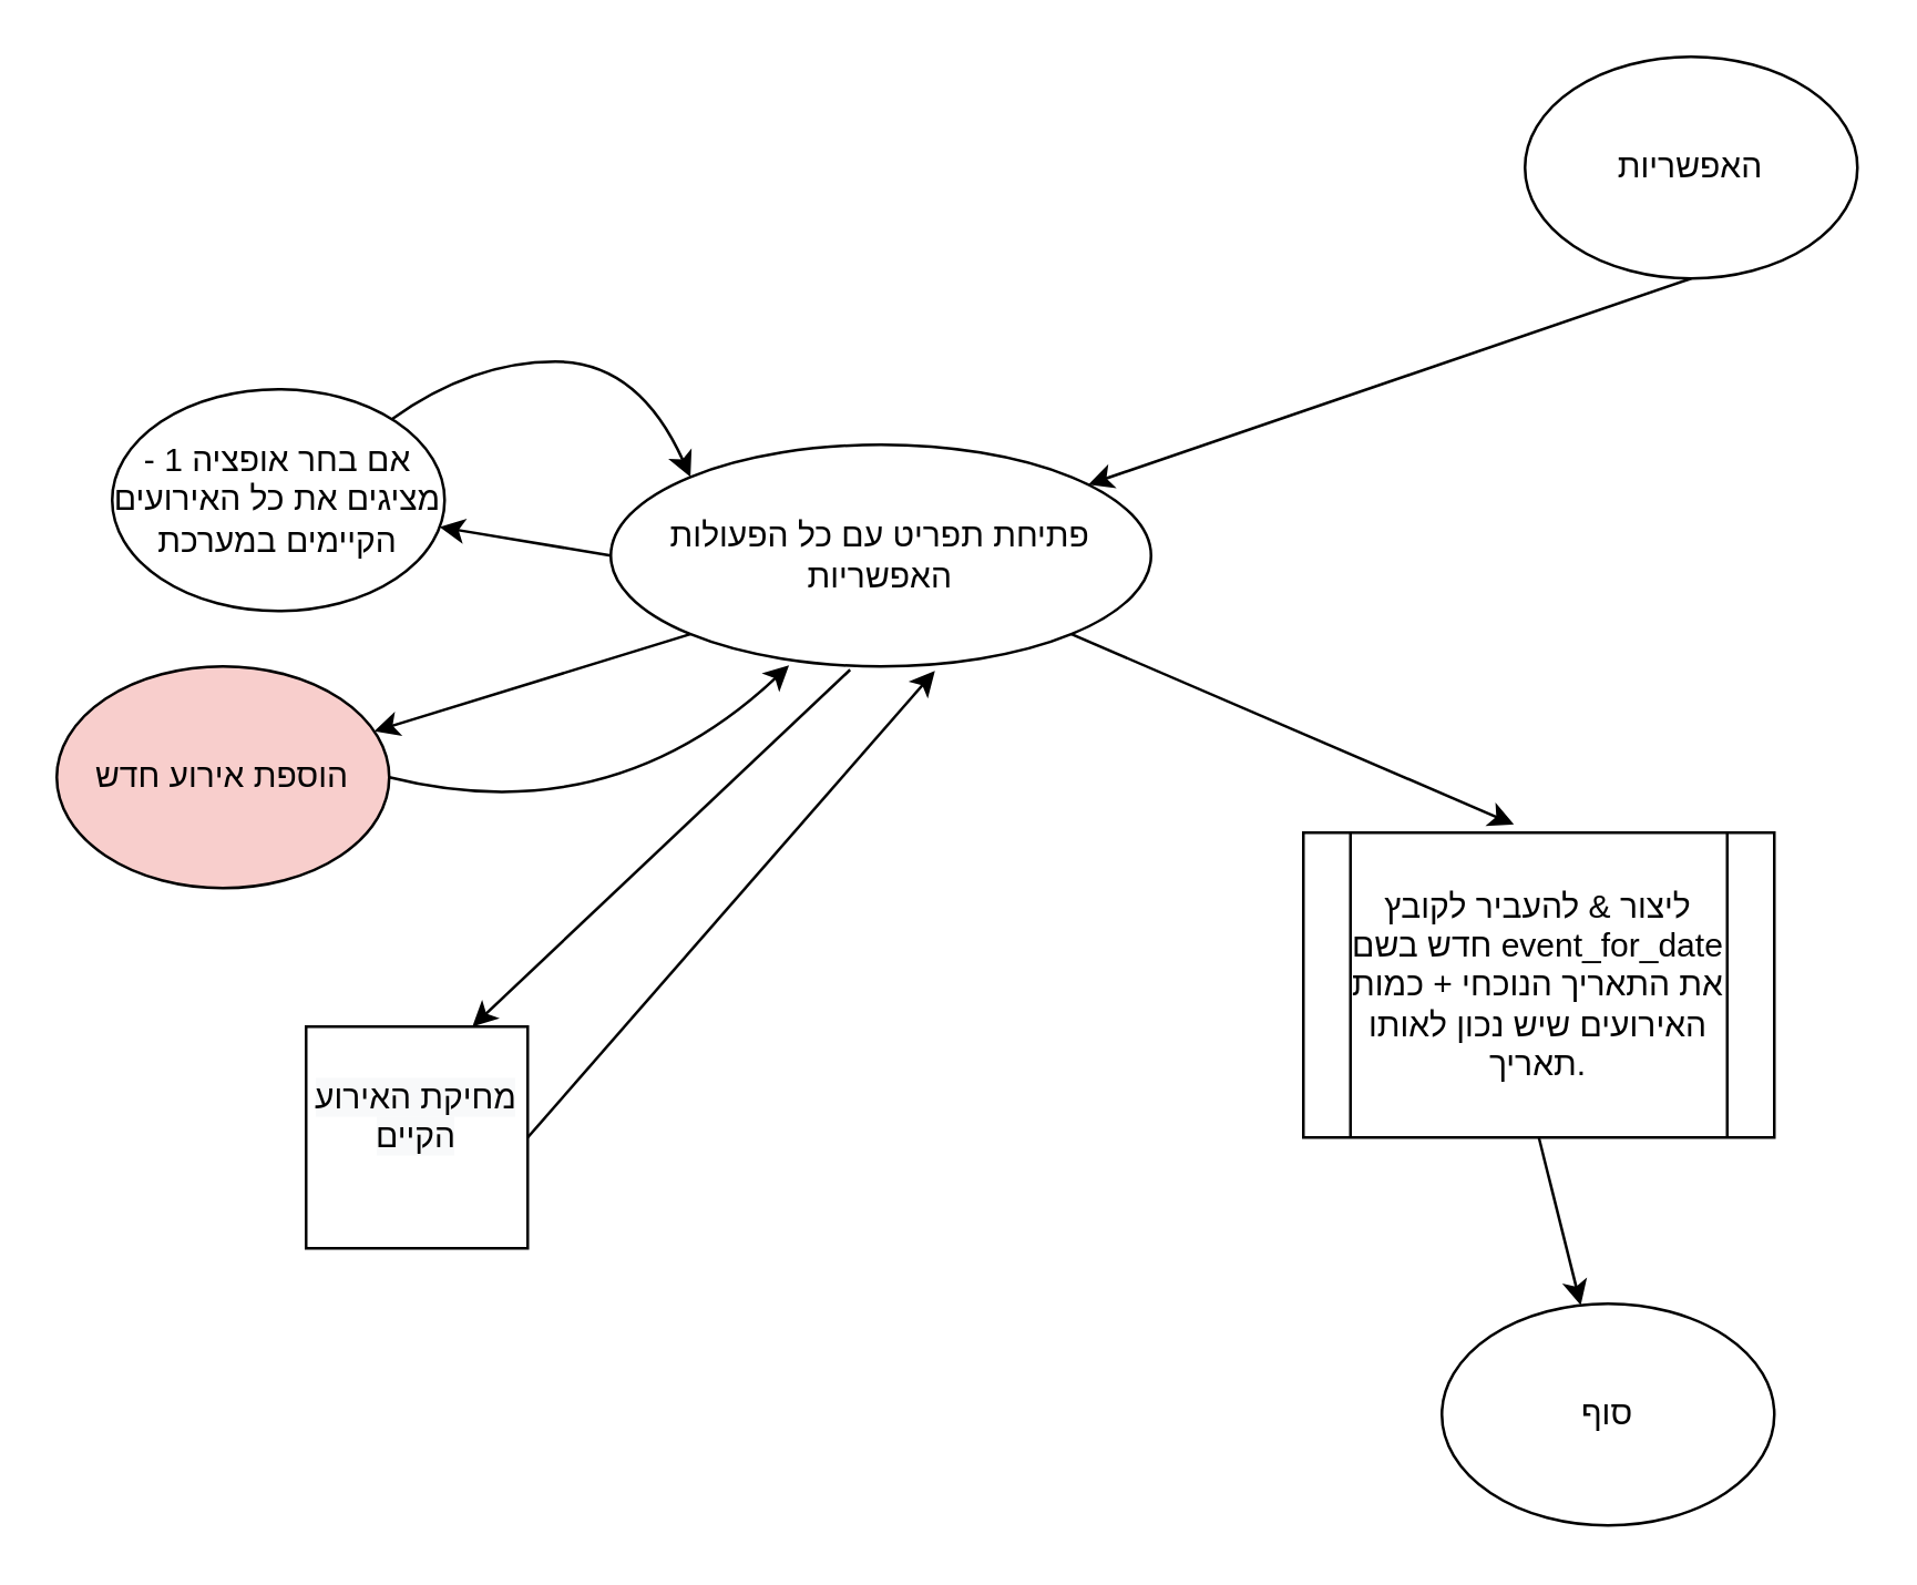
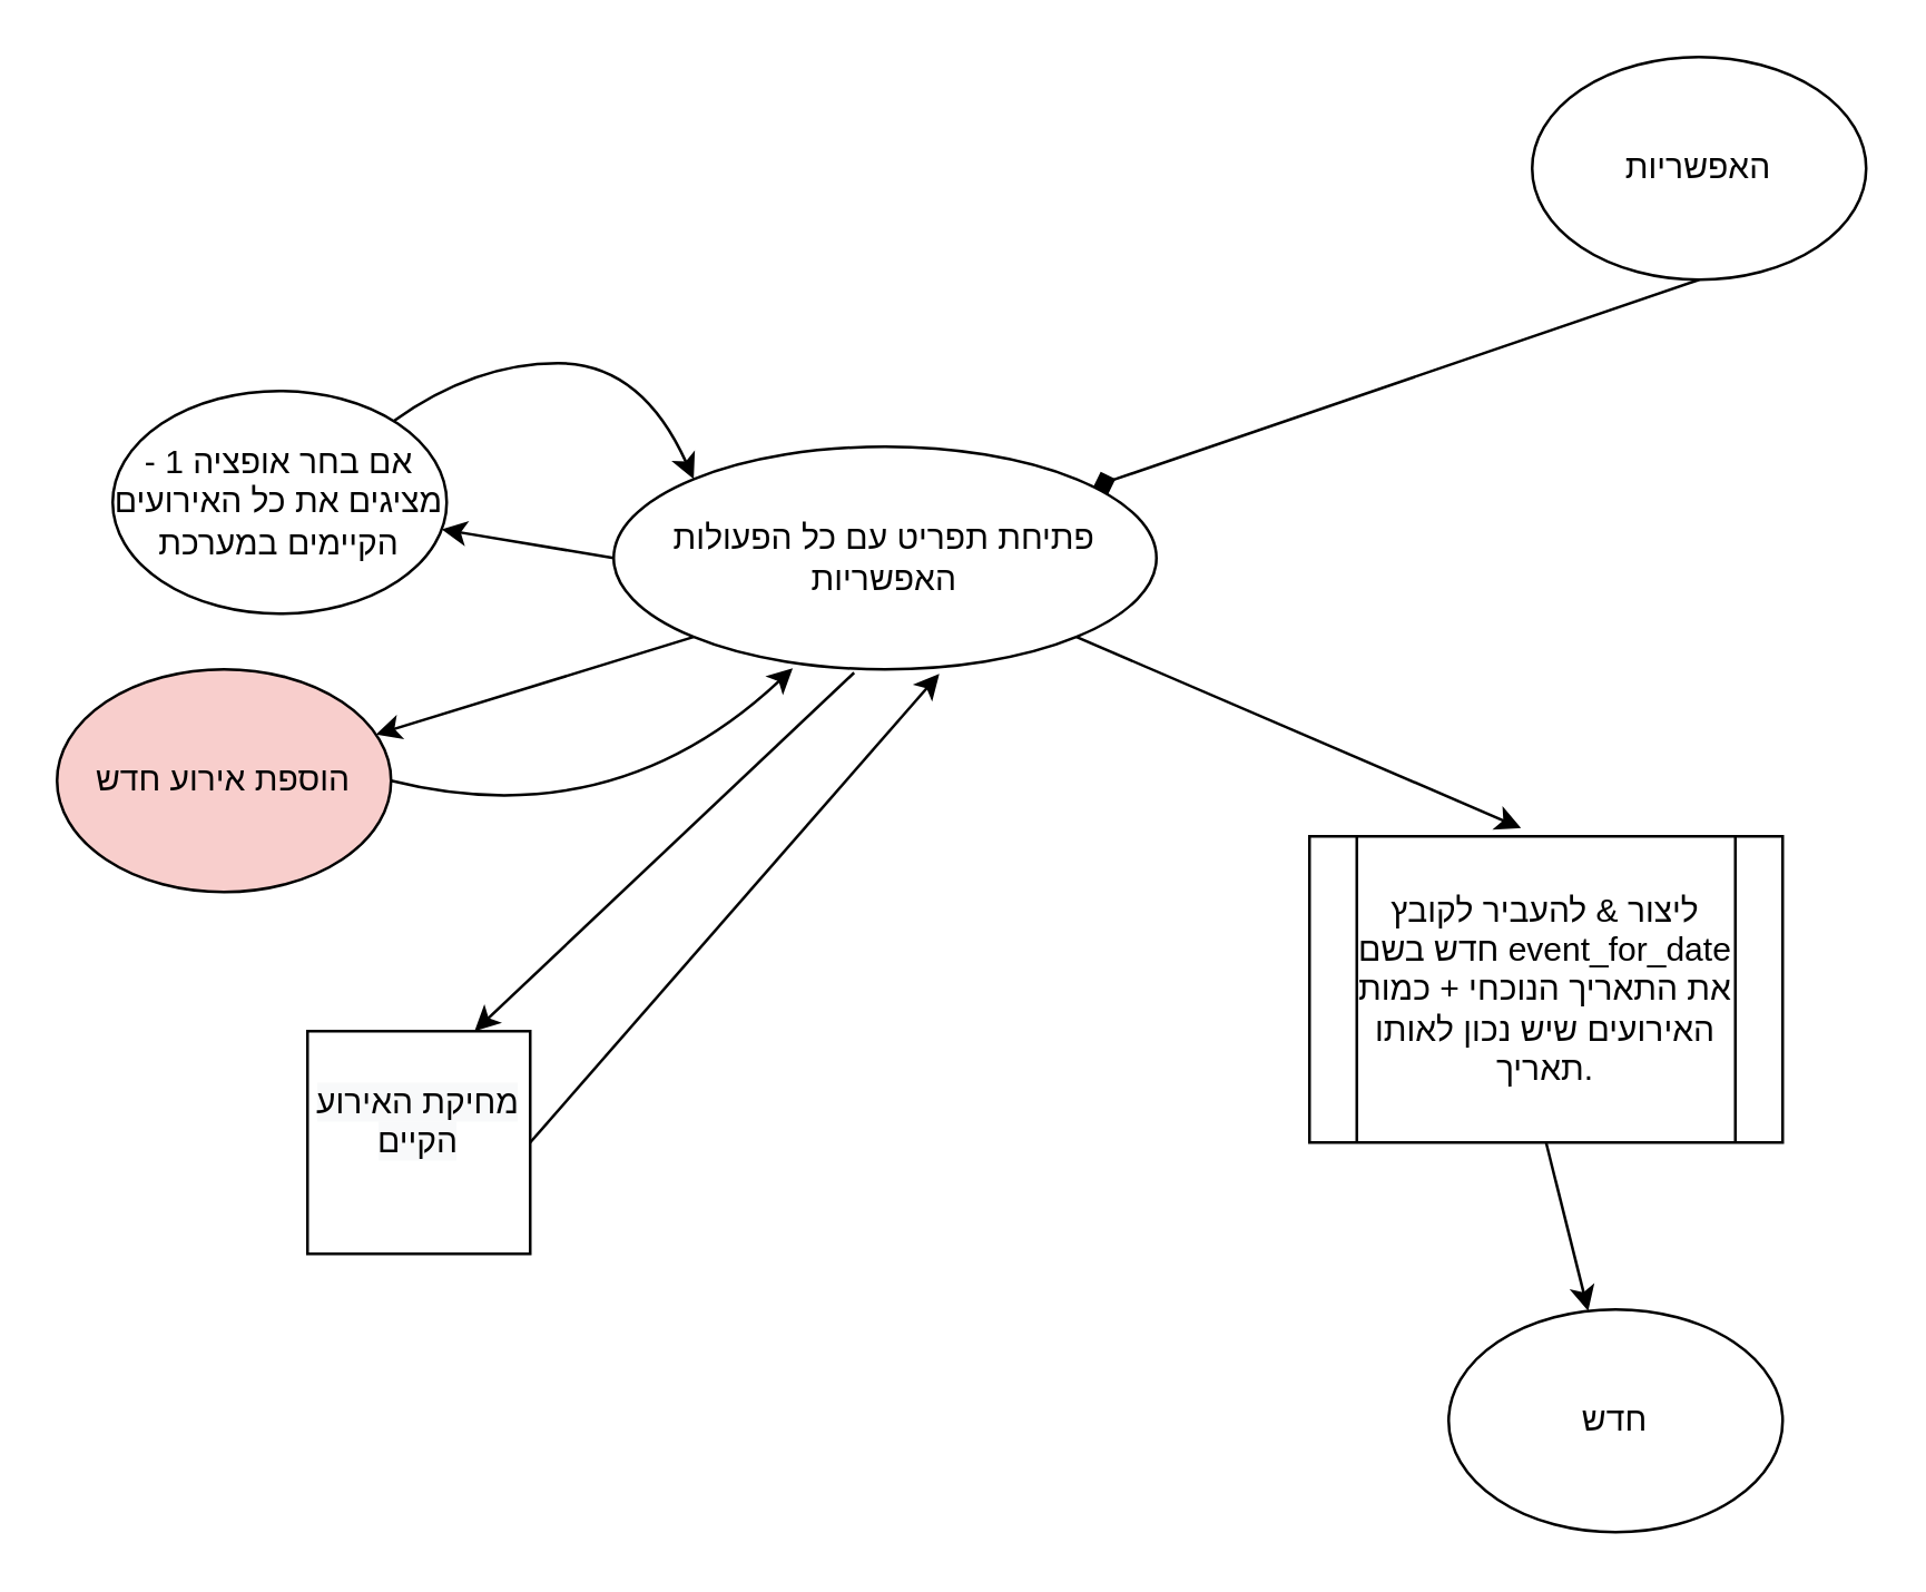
  <mxCell id="0" />
  <mxCell id="1" parent="0" />
  <mxCell id="2" value="האפשריות" style="ellipse;whiteSpace=wrap;html=1;" parent="1" vertex="1"><mxGeometry x="550" y="20" width="120" height="80" as="geometry" /></mxCell>
- <mxCell id="3" value="" style="endArrow=classic;html=1;rounded=0;exitX=0.5;exitY=1;exitDx=0;exitDy=0;" parent="1" source="2" target="4" edge="1"><mxGeometry width="50" height="50" relative="1" as="geometry"><mxPoint x="200" y="350" as="sourcePoint" /><mxPoint x="280" y="200" as="targetPoint" /></mxGeometry></mxCell>
+ <mxCell id="3" value="" style="endArrow=diamond;html=1;rounded=0;exitX=0.5;exitY=1;exitDx=0;exitDy=0;" parent="1" source="2" target="4" edge="1"><mxGeometry width="50" height="50" relative="1" as="geometry"><mxPoint x="200" y="350" as="sourcePoint" /><mxPoint x="280" y="200" as="targetPoint" /></mxGeometry></mxCell>
  <mxCell id="4" value="פתיחת תפריט עם כל הפעולות האפשריות" style="ellipse;whiteSpace=wrap;html=1;" parent="1" vertex="1"><mxGeometry x="220" y="160" width="195" height="80" as="geometry" /></mxCell>
  <mxCell id="5" value="" style="endArrow=classic;html=1;rounded=0;exitX=0;exitY=0.5;exitDx=0;exitDy=0;" parent="1" source="4" target="6" edge="1"><mxGeometry width="50" height="50" relative="1" as="geometry"><mxPoint x="200" y="340" as="sourcePoint" /><mxPoint x="130" y="210" as="targetPoint" /></mxGeometry></mxCell>
  <mxCell id="6" value="אם בחר אופציה 1 - מציגים את כל האירועים הקיימים במערכת" style="ellipse;whiteSpace=wrap;html=1;" parent="1" vertex="1"><mxGeometry x="40" y="140" width="120" height="80" as="geometry" /></mxCell>
  <mxCell id="7" value="" style="curved=1;endArrow=classic;html=1;rounded=0;entryX=0;entryY=0;entryDx=0;entryDy=0;" parent="1" source="6" target="4" edge="1"><mxGeometry width="50" height="50" relative="1" as="geometry"><mxPoint x="200" y="330" as="sourcePoint" /><mxPoint x="250" y="280" as="targetPoint" /><Array as="points"><mxPoint x="170" y="130" /><mxPoint x="230" y="130" /></Array></mxGeometry></mxCell>
  <mxCell id="8" value="" style="endArrow=classic;html=1;rounded=0;exitX=0;exitY=1;exitDx=0;exitDy=0;" parent="1" source="4" target="9" edge="1"><mxGeometry width="50" height="50" relative="1" as="geometry"><mxPoint x="200" y="330" as="sourcePoint" /><mxPoint x="180" y="290" as="targetPoint" /></mxGeometry></mxCell>
  <mxCell id="9" value="הוספת אירוע חדש" style="ellipse;whiteSpace=wrap;html=1;fillColor=#f8cecc;" parent="1" vertex="1"><mxGeometry x="20" y="240" width="120" height="80" as="geometry" /></mxCell>
  <mxCell id="10" value="" style="endArrow=classic;html=1;rounded=0;exitX=0.443;exitY=1.015;exitDx=0;exitDy=0;exitPerimeter=0;entryX=0.75;entryY=0;entryDx=0;entryDy=0;" parent="1" source="4" target="16" edge="1"><mxGeometry width="50" height="50" relative="1" as="geometry"><mxPoint x="200" y="330" as="sourcePoint" /><mxPoint x="215.532" y="323.802" as="targetPoint" /></mxGeometry></mxCell>
  <mxCell id="11" value="" style="curved=1;endArrow=classic;html=1;rounded=0;exitX=1;exitY=0.5;exitDx=0;exitDy=0;entryX=0.33;entryY=0.995;entryDx=0;entryDy=0;entryPerimeter=0;" parent="1" source="9" target="4" edge="1"><mxGeometry width="50" height="50" relative="1" as="geometry"><mxPoint x="200" y="330" as="sourcePoint" /><mxPoint x="250" y="280" as="targetPoint" /><Array as="points"><mxPoint x="220" y="300" /></Array></mxGeometry></mxCell>
  <mxCell id="12" value="" style="endArrow=classic;html=1;rounded=0;exitX=1;exitY=1;exitDx=0;exitDy=0;entryX=0.447;entryY=-0.027;entryDx=0;entryDy=0;entryPerimeter=0;" parent="1" source="4" target="15" edge="1"><mxGeometry width="50" height="50" relative="1" as="geometry"><mxPoint x="200" y="330" as="sourcePoint" /><mxPoint x="372.744" y="301.189" as="targetPoint" /></mxGeometry></mxCell>
  <mxCell id="13" value="" style="endArrow=classic;html=1;rounded=0;exitX=0.5;exitY=1;exitDx=0;exitDy=0;" parent="1" source="15" target="14" edge="1"><mxGeometry width="50" height="50" relative="1" as="geometry"><mxPoint x="409.5" y="410" as="sourcePoint" /><mxPoint x="290" y="450" as="targetPoint" /></mxGeometry></mxCell>
- <mxCell id="14" value="סוף" style="ellipse;whiteSpace=wrap;html=1;" parent="1" vertex="1"><mxGeometry x="520" y="470" width="120" height="80" as="geometry" /></mxCell>
+ <mxCell id="14" value="חדש" style="ellipse;whiteSpace=wrap;html=1;" parent="1" vertex="1"><mxGeometry x="520" y="470" width="120" height="80" as="geometry" /></mxCell>
  <mxCell id="15" value="ליצור &amp;amp; להעביר לקובץ חדש בשם event_for_date את התאריך הנוכחי + כמות האירועים שיש נכון לאותו תאריך." style="shape=process;whiteSpace=wrap;html=1;backgroundOutline=1;" parent="1" vertex="1"><mxGeometry x="470" y="300" width="170" height="110" as="geometry" /></mxCell>
  <mxCell id="16" value="&#10;&lt;span style=&quot;color: rgb(0, 0, 0); font-family: Helvetica; font-size: 12px; font-style: normal; font-variant-ligatures: normal; font-variant-caps: normal; font-weight: 400; letter-spacing: normal; orphans: 2; text-align: center; text-indent: 0px; text-transform: none; widows: 2; word-spacing: 0px; -webkit-text-stroke-width: 0px; background-color: rgb(248, 249, 250); text-decoration-thickness: initial; text-decoration-style: initial; text-decoration-color: initial; float: none; display: inline !important;&quot;&gt;מחיקת האירוע הקיים&lt;/span&gt;&#10;&#10;" style="whiteSpace=wrap;html=1;aspect=fixed;" parent="1" vertex="1"><mxGeometry x="110" y="370" width="80" height="80" as="geometry" /></mxCell>
  <mxCell id="17" value="" style="endArrow=classic;html=1;rounded=0;exitX=1;exitY=0.5;exitDx=0;exitDy=0;entryX=0.6;entryY=1.02;entryDx=0;entryDy=0;entryPerimeter=0;" parent="1" source="16" target="4" edge="1"><mxGeometry width="50" height="50" relative="1" as="geometry"><mxPoint x="310" y="290" as="sourcePoint" /><mxPoint x="360" y="240" as="targetPoint" /></mxGeometry></mxCell>
